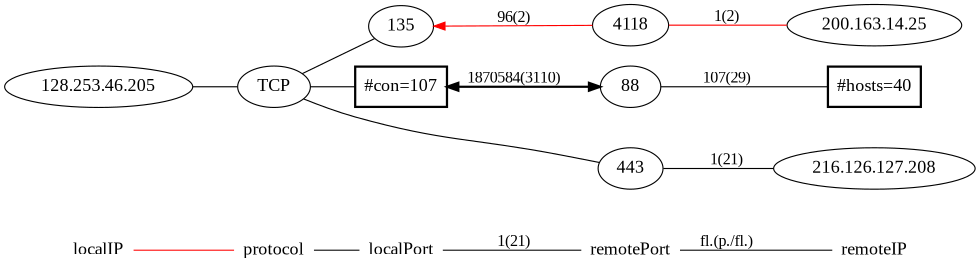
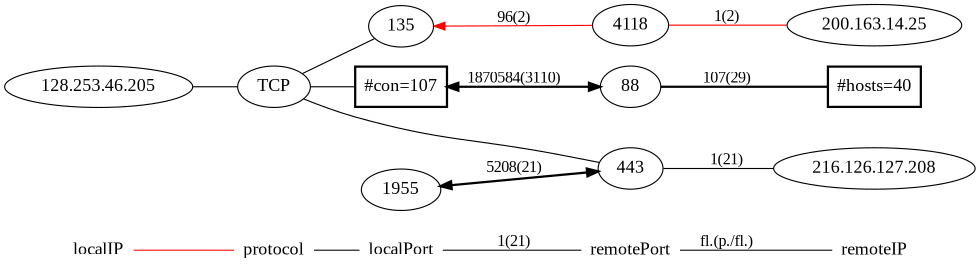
  graph {
    fontname="Liberation Serif"
    rankdir=LR
    node [fontname="Liberation Serif" fontsize=16 shape=ellipse]
    edge [fontname="Liberation Serif"]
    localIP [shape=plaintext]
    n2 [label="128.253.46.205"]
    protocol [shape=plaintext]
    n4 [label=TCP]
    localPort [shape=plaintext]
    n6 [label=135]
+   n7 [label=1955]
    n8 [label="#con=107" shape=box style=bold]
    remotePort [shape=plaintext]
    n10 [label=443]
    n11 [label=4118]
    n12 [label=88]
    remoteIP [shape=plaintext]
    n14 [label="200.163.14.25"]
    n15 [label="216.126.127.208"]
    n16 [label="#hosts=40" shape=box style=bold]
    subgraph sub_1 {
      rank=same
      localIP
      n2
    }
    subgraph sub_2 {
      rank=same
      protocol
      n4
    }
    subgraph sub_3 {
      rank=same
      localPort
      n6
+     n7
      n8
    }
    subgraph sub_4 {
      rank=same
      remotePort
      n10
      n11
      n12
    }
    subgraph sub_5 {
      rank=same
      remoteIP
      n14
      n15
      n16
    }
    localIP -- protocol [color=red]
    n2 -- n4
    protocol -- localPort
    n4 -- n6
    n4 -- n8
    n4 -- n10
    localPort -- remotePort [label="1(21)"]
    n6 -- n11 [color=red dir=back label="96(2)"]
+   n7 -- n10 [dir=both label="5208(21)" style=bold]
    n8 -- n12 [dir=both label="1870584(3110)" style=bold]
    remotePort -- remoteIP [label="fl.(p./fl.)"]
    n10 -- n15 [label="1(21)"]
    n11 -- n14 [color=red label="1(2)"]
-   n12 -- n16 [label="107(29)"]
+   n12 -- n16 [label="107(29)" style=bold]
  }
